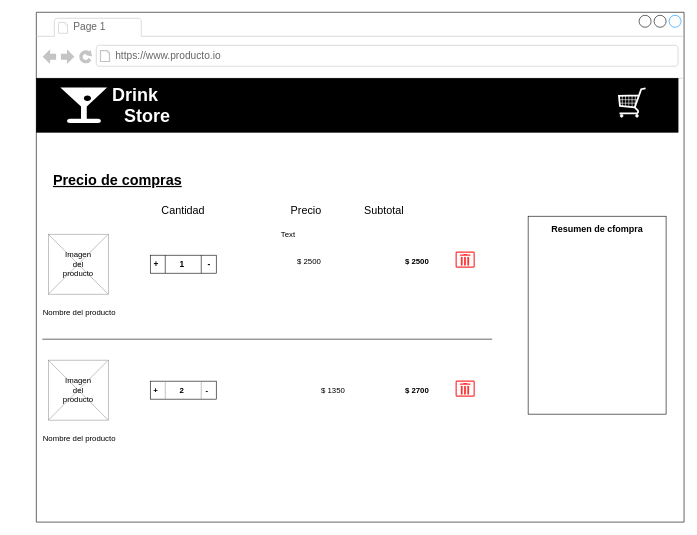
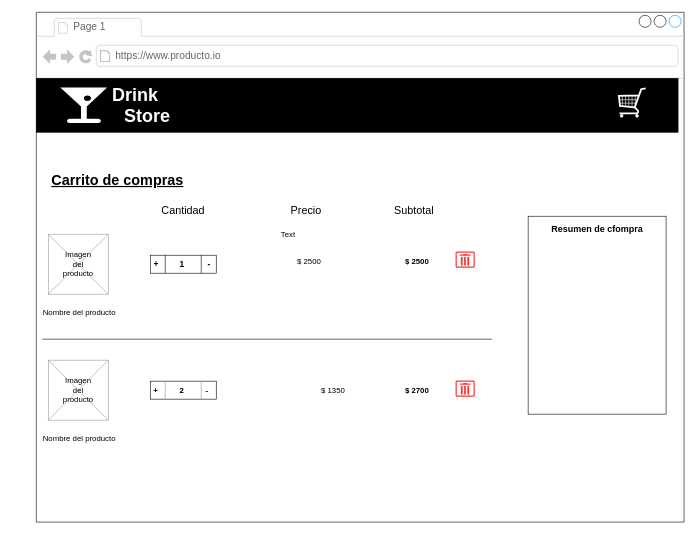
  <mxCell id="0" />
  <mxCell id="1" parent="0" />
  <mxCell id="2" value="" style="strokeWidth=1;shadow=0;align=center;html=1;shape=mxgraph.mockup.containers.browserWindow;rSize=0;strokeColor2=#008cff;strokeColor3=#c4c4c4;mainText=,;recursiveResize=0;" vertex="1" parent="1"><mxGeometry x="60" y="20" width="1080" height="850" as="geometry" /></mxCell>
  <mxCell id="3" value="Page 1" style="strokeWidth=1;shadow=0;dashed=0;align=center;html=1;shape=mxgraph.mockup.containers.anchor;fontSize=17;fontColor=#666666;align=left;" vertex="1" parent="2"><mxGeometry x="60" y="12" width="110" height="26" as="geometry" /></mxCell>
  <mxCell id="4" value="https://www.producto.io" style="strokeWidth=1;shadow=0;dashed=0;align=center;html=1;shape=mxgraph.mockup.containers.anchor;rSize=0;fontSize=17;fontColor=#666666;align=left;" vertex="1" parent="2"><mxGeometry x="130" y="60" width="250" height="26" as="geometry" /></mxCell>
  <mxCell id="5" value="" style="rounded=0;whiteSpace=wrap;html=1;fillColor=#000000;" vertex="1" parent="2"><mxGeometry y="110" width="1070" height="90" as="geometry" /></mxCell>
  <mxCell id="6" value="" style="shape=mxgraph.signs.food.bar;html=1;pointerEvents=1;strokeColor=none;verticalLabelPosition=bottom;verticalAlign=top;align=center;fontColor=#000000;fillColor=#FFFFFF;" vertex="1" parent="2"><mxGeometry x="40" y="125.5" width="78" height="59" as="geometry" /></mxCell>
  <mxCell id="7" value="&lt;font style=&quot;font-size: 30px&quot;&gt;&lt;b&gt;Drink&lt;br&gt;&lt;/b&gt;&lt;/font&gt;&lt;blockquote style=&quot;margin: 0 0 0 40px ; border: none ; padding: 0px&quot;&gt;&lt;font style=&quot;font-size: 30px&quot;&gt;&lt;b&gt;Store&lt;/b&gt;&lt;/font&gt;&lt;/blockquote&gt;" style="text;html=1;strokeColor=none;fillColor=none;align=center;verticalAlign=middle;whiteSpace=wrap;rounded=0;fontColor=#FFFFFF;" vertex="1" parent="2"><mxGeometry x="130" y="130" width="70" height="50" as="geometry" /></mxCell>
- <mxCell id="8" value="&lt;u&gt;Precio de compras&lt;/u&gt;" style="text;strokeColor=none;fillColor=none;html=1;fontSize=24;fontStyle=1;verticalAlign=middle;align=center;" vertex="1" parent="2"><mxGeometry x="-40" y="260" width="350" height="40" as="geometry" /></mxCell>
+ <mxCell id="8" value="&lt;u&gt;Carrito de compras&lt;/u&gt;" style="text;strokeColor=none;fillColor=none;html=1;fontSize=24;fontStyle=1;verticalAlign=middle;align=center;" vertex="1" parent="2"><mxGeometry x="-40" y="260" width="350" height="40" as="geometry" /></mxCell>
  <mxCell id="9" value="" style="verticalLabelPosition=bottom;shadow=0;dashed=0;align=center;html=1;verticalAlign=top;strokeWidth=1;shape=mxgraph.mockup.misc.shoppingCart;fillColor=#FFFFFF;fontColor=#FFFFFF;strokeColor=#FFFFFF;" vertex="1" parent="2"><mxGeometry x="970" y="125.5" width="47" height="50" as="geometry" /></mxCell>
  <mxCell id="10" value="&lt;font color=&quot;#000000&quot; style=&quot;font-size: 18px;&quot;&gt;Cantidad&lt;/font&gt;" style="text;html=1;strokeColor=none;fillColor=none;align=center;verticalAlign=middle;whiteSpace=wrap;rounded=0;fontColor=#FFFFFF;fontSize=18;" vertex="1" parent="2"><mxGeometry x="210" y="320" width="70" height="20" as="geometry" /></mxCell>
  <mxCell id="11" value="&lt;font color=&quot;#000000&quot; style=&quot;font-size: 18px;&quot;&gt;Precio&lt;/font&gt;" style="text;html=1;strokeColor=none;fillColor=none;align=center;verticalAlign=middle;whiteSpace=wrap;rounded=0;fontColor=#FFFFFF;fontSize=18;" vertex="1" parent="2"><mxGeometry x="410" y="320" width="80" height="20" as="geometry" /></mxCell>
- <mxCell id="12" value="&lt;font color=&quot;#000000&quot; style=&quot;font-size: 18px;&quot;&gt;Subtotal&lt;/font&gt;" style="text;html=1;strokeColor=none;fillColor=none;align=center;verticalAlign=middle;whiteSpace=wrap;rounded=0;fontColor=#FFFFFF;fontSize=18;" vertex="1" parent="2"><mxGeometry x="550" y="320" width="60" height="20" as="geometry" /></mxCell>
+ <mxCell id="12" value="&lt;font color=&quot;#000000&quot; style=&quot;font-size: 18px;&quot;&gt;Subtotal&lt;/font&gt;" style="text;html=1;strokeColor=none;fillColor=none;align=center;verticalAlign=middle;whiteSpace=wrap;rounded=0;fontColor=#FFFFFF;fontSize=18;" vertex="1" parent="2"><mxGeometry x="600" y="320" width="60" height="20" as="geometry" /></mxCell>
  <mxCell id="13" value="" style="verticalLabelPosition=bottom;shadow=0;dashed=0;align=center;html=1;verticalAlign=top;strokeWidth=1;shape=mxgraph.mockup.graphics.simpleIcon;strokeColor=#999999;fillColor=#FFFFFF;fontSize=18;fontColor=#FFE599;" vertex="1" parent="2"><mxGeometry x="20" y="370" width="100" height="100" as="geometry" /></mxCell>
  <mxCell id="14" value="&lt;font color=&quot;#000000&quot; style=&quot;font-size: 13px;&quot;&gt;&amp;nbsp;Nombre del producto&lt;/font&gt;" style="text;html=1;strokeColor=none;fillColor=none;align=center;verticalAlign=middle;whiteSpace=wrap;rounded=0;fontSize=13;fontColor=#FFE599;" vertex="1" parent="2"><mxGeometry y="490" width="140" height="20" as="geometry" /></mxCell>
  <mxCell id="15" value="Imagen del producto" style="text;html=1;strokeColor=none;fillColor=none;align=center;verticalAlign=middle;whiteSpace=wrap;rounded=0;fontSize=13;" vertex="1" parent="2"><mxGeometry x="50" y="410" width="40" height="20" as="geometry" /></mxCell>
  <mxCell id="16" value="" style="rounded=0;whiteSpace=wrap;html=1;strokeColor=#000000;fillColor=#FFFFFF;fontSize=13;fontColor=#000000;" vertex="1" parent="2"><mxGeometry x="190" y="405" width="110" height="30" as="geometry" /></mxCell>
  <mxCell id="17" value="" style="line;strokeWidth=1;direction=south;html=1;fillColor=#FFFFFF;fontSize=13;fontColor=#000000;" vertex="1" parent="2"><mxGeometry x="270" y="405" width="10" height="30" as="geometry" /></mxCell>
  <mxCell id="18" value="" style="line;strokeWidth=1;direction=south;html=1;fillColor=#FFFFFF;fontSize=13;fontColor=#000000;" vertex="1" parent="2"><mxGeometry x="210" y="405" width="10" height="30" as="geometry" /></mxCell>
  <mxCell id="19" value="&lt;font style=&quot;font-size: 14px&quot;&gt;&lt;b&gt;&amp;nbsp;+&amp;nbsp; &amp;nbsp; &amp;nbsp; &amp;nbsp; &amp;nbsp;1&amp;nbsp; &amp;nbsp; &amp;nbsp; &amp;nbsp; &amp;nbsp; -&lt;/b&gt;&lt;/font&gt;" style="text;html=1;strokeColor=none;fillColor=none;align=left;verticalAlign=middle;whiteSpace=wrap;rounded=0;fontSize=13;fontColor=#000000;" vertex="1" parent="2"><mxGeometry x="190" y="410" width="110" height="20" as="geometry" /></mxCell>
  <mxCell id="20" value="$ 2500" style="text;html=1;strokeColor=none;fillColor=none;align=center;verticalAlign=middle;whiteSpace=wrap;rounded=0;fontSize=13;fontColor=#000000;" vertex="1" parent="2"><mxGeometry x="430" y="405" width="50" height="20" as="geometry" /></mxCell>
  <mxCell id="21" value="&lt;b&gt;$ 2500&lt;/b&gt;" style="text;html=1;strokeColor=none;fillColor=none;align=center;verticalAlign=middle;whiteSpace=wrap;rounded=0;fontSize=13;fontColor=#000000;" vertex="1" parent="2"><mxGeometry x="610" y="405" width="50" height="20" as="geometry" /></mxCell>
  <mxCell id="22" value="" style="line;strokeWidth=1;html=1;fillColor=#FFFFFF;fontSize=13;fontColor=#000000;" vertex="1" parent="2"><mxGeometry x="10" y="540" width="750" height="10" as="geometry" /></mxCell>
  <mxCell id="23" value="" style="verticalLabelPosition=bottom;shadow=0;dashed=0;verticalAlign=top;strokeWidth=2;html=1;shape=mxgraph.mockup.misc.trashcanIcon;fillColor=#FFFFFF;fontSize=13;fontColor=#000000;strokeColor=#FF3333;" vertex="1" parent="2"><mxGeometry x="700" y="400" width="30" height="25" as="geometry" /></mxCell>
  <mxCell id="24" value="" style="verticalLabelPosition=bottom;shadow=0;dashed=0;align=center;html=1;verticalAlign=top;strokeWidth=1;shape=mxgraph.mockup.graphics.simpleIcon;strokeColor=#999999;fillColor=#FFFFFF;fontSize=18;fontColor=#FFE599;" vertex="1" parent="2"><mxGeometry x="20" y="580" width="100" height="100" as="geometry" /></mxCell>
  <mxCell id="25" value="&lt;font color=&quot;#000000&quot; style=&quot;font-size: 13px;&quot;&gt;&amp;nbsp;Nombre del producto&lt;/font&gt;" style="text;html=1;strokeColor=none;fillColor=none;align=center;verticalAlign=middle;whiteSpace=wrap;rounded=0;fontSize=13;fontColor=#FFE599;" vertex="1" parent="2"><mxGeometry y="700" width="140" height="20" as="geometry" /></mxCell>
  <mxCell id="26" value="" style="rounded=0;whiteSpace=wrap;html=1;strokeColor=#000000;fillColor=#FFFFFF;fontSize=13;fontColor=#000000;" vertex="1" parent="2"><mxGeometry x="190" y="615" width="110" height="30" as="geometry" /></mxCell>
  <mxCell id="27" value="$ 1350" style="text;html=1;strokeColor=none;fillColor=none;align=center;verticalAlign=middle;whiteSpace=wrap;rounded=0;fontSize=13;fontColor=#000000;" vertex="1" parent="2"><mxGeometry x="470" y="620" width="50" height="20" as="geometry" /></mxCell>
  <mxCell id="28" value="&lt;b&gt;$ 2700&lt;/b&gt;" style="text;html=1;strokeColor=none;fillColor=none;align=center;verticalAlign=middle;whiteSpace=wrap;rounded=0;fontSize=13;fontColor=#000000;" vertex="1" parent="2"><mxGeometry x="610" y="620" width="50" height="20" as="geometry" /></mxCell>
  <mxCell id="29" value="" style="verticalLabelPosition=bottom;shadow=0;dashed=0;verticalAlign=top;strokeWidth=2;html=1;shape=mxgraph.mockup.misc.trashcanIcon;fillColor=#FFFFFF;fontSize=13;fontColor=#000000;strokeColor=#FF3333;" vertex="1" parent="2"><mxGeometry x="700" y="615" width="30" height="25" as="geometry" /></mxCell>
  <mxCell id="30" value="Imagen del producto" style="text;html=1;strokeColor=none;fillColor=none;align=center;verticalAlign=middle;whiteSpace=wrap;rounded=0;fontSize=13;" vertex="1" parent="2"><mxGeometry x="50" y="620" width="40" height="20" as="geometry" /></mxCell>
  <mxCell id="31" value="" style="verticalLabelPosition=bottom;shadow=0;dashed=0;align=center;html=1;verticalAlign=top;strokeWidth=1;shape=mxgraph.mockup.markup.line;strokeColor=#999999;direction=north;fillColor=#FFFFFF;fontSize=13;fontColor=#000000;" vertex="1" parent="2"><mxGeometry x="265" y="615" width="20" height="30" as="geometry" /></mxCell>
  <mxCell id="32" value="" style="verticalLabelPosition=bottom;shadow=0;dashed=0;align=center;html=1;verticalAlign=top;strokeWidth=1;shape=mxgraph.mockup.markup.line;strokeColor=#999999;direction=north;fillColor=#FFFFFF;fontSize=13;fontColor=#000000;" vertex="1" parent="2"><mxGeometry x="205" y="615" width="20" height="30" as="geometry" /></mxCell>
  <mxCell id="33" value="&lt;b&gt;&amp;nbsp;+&amp;nbsp; &amp;nbsp; &amp;nbsp; &amp;nbsp; &amp;nbsp; 2&amp;nbsp; &amp;nbsp; &amp;nbsp; &amp;nbsp; &amp;nbsp; -&lt;/b&gt;" style="text;html=1;strokeColor=none;fillColor=none;align=left;verticalAlign=middle;whiteSpace=wrap;rounded=0;fontSize=13;fontColor=#000000;" vertex="1" parent="2"><mxGeometry x="190" y="620" width="110" height="20" as="geometry" /></mxCell>
  <mxCell id="34" value="" style="rounded=0;whiteSpace=wrap;html=1;strokeColor=#000000;strokeWidth=1;fillColor=#FFFFFF;fontSize=13;fontColor=#000000;" vertex="1" parent="2"><mxGeometry x="820" y="340" width="230" height="330" as="geometry" /></mxCell>
  <mxCell id="35" value="Resumen de cfompra" style="text;html=1;strokeColor=none;fillColor=none;align=center;verticalAlign=middle;whiteSpace=wrap;rounded=0;fontSize=15;fontColor=#000000;fontStyle=1" vertex="1" parent="2"><mxGeometry x="848.5" y="350" width="173" height="20" as="geometry" /></mxCell>
  <mxCell id="36" value="Text" style="text;html=1;strokeColor=none;fillColor=none;align=center;verticalAlign=middle;whiteSpace=wrap;rounded=0;fontColor=#FFFFFF;" vertex="1" parent="1"><mxGeometry x="460" y="390" width="40" height="20" as="geometry" /></mxCell>
  <mxCell id="37" value="Text" style="text;html=1;strokeColor=none;fillColor=none;align=center;verticalAlign=middle;whiteSpace=wrap;rounded=0;fontSize=13;fontColor=#000000;" vertex="1" parent="1"><mxGeometry x="460" y="380" width="40" height="20" as="geometry" /></mxCell>
